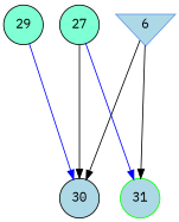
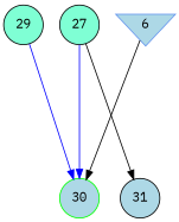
  digraph {
    fontname="IBM Plex Mono"
    ranksep=2.0
    node [color=black fillcolor=lightblue fontname="IBM Plex Mono" shape=circle style=filled]
    edge [color=black fontname="IBM Plex Mono"]
    6 [color=cornflowerblue shape=invtriangle]
    27 [fillcolor=aquamarine]
    29 [fillcolor=aquamarine]
-   30
-   31 [color=green]
+   30 [color=green]
+   31
    subgraph sub_1 {
      rank=same
      6
    }
    subgraph sub_2 {
      rank=same
      27
      29
    }
    subgraph sub_3 {
      rank=same
      30
      31
    }
    6 -> 30
-   6 -> 31
-   27 -> 30
-   27 -> 31 [color=blue]
+   27 -> 30 [color=blue]
+   27 -> 31
    29 -> 30 [color=blue]
  }
